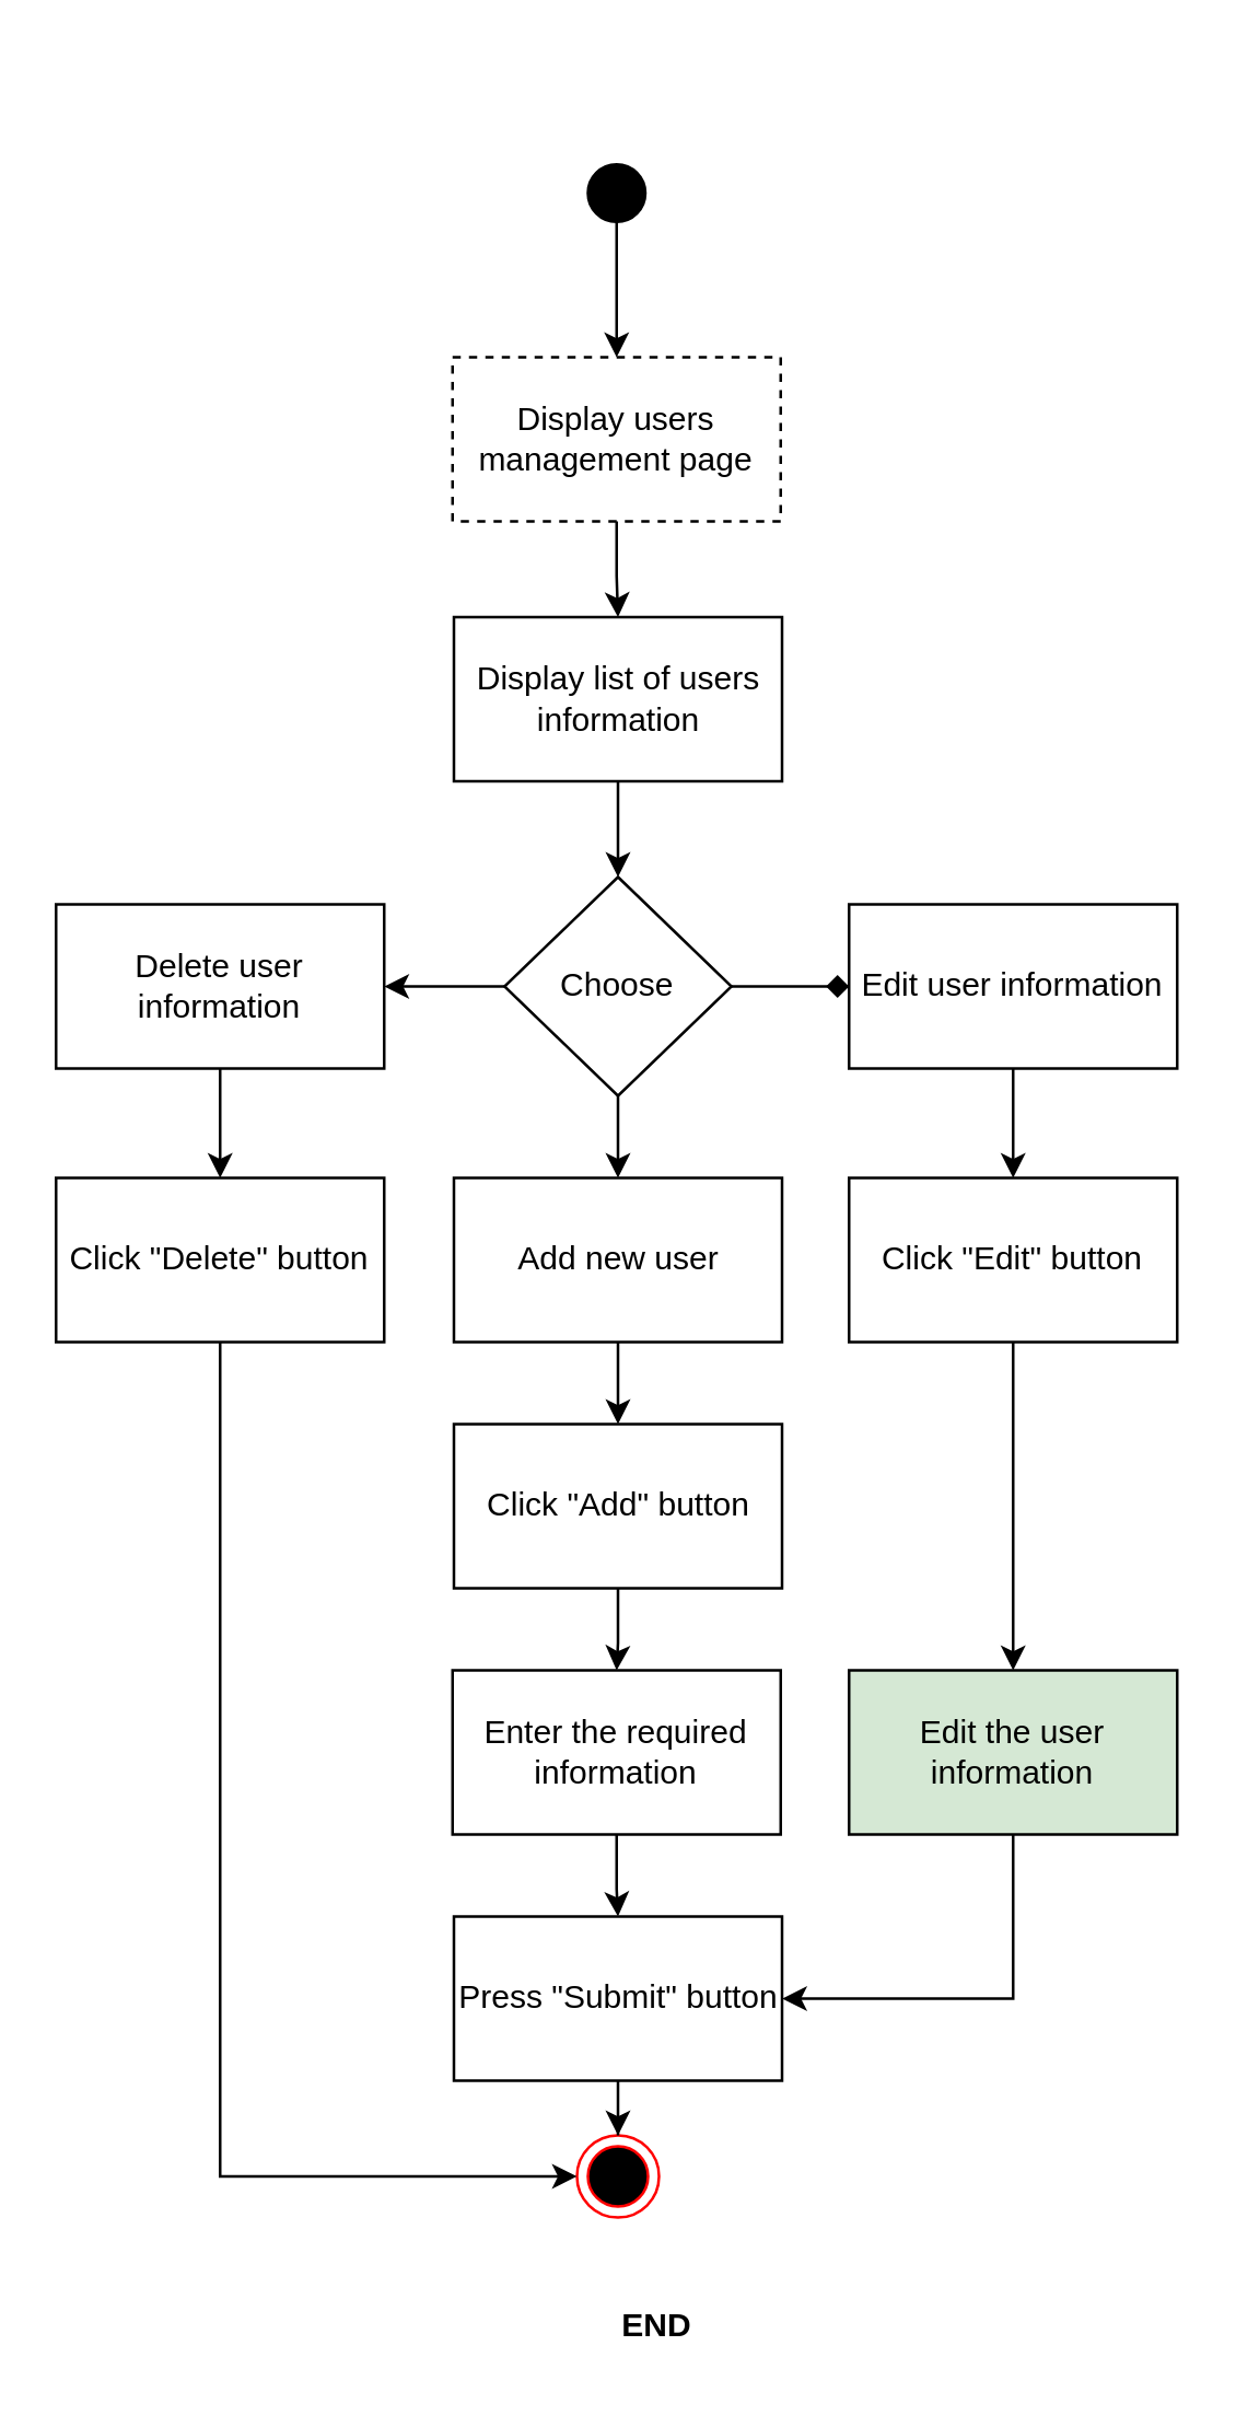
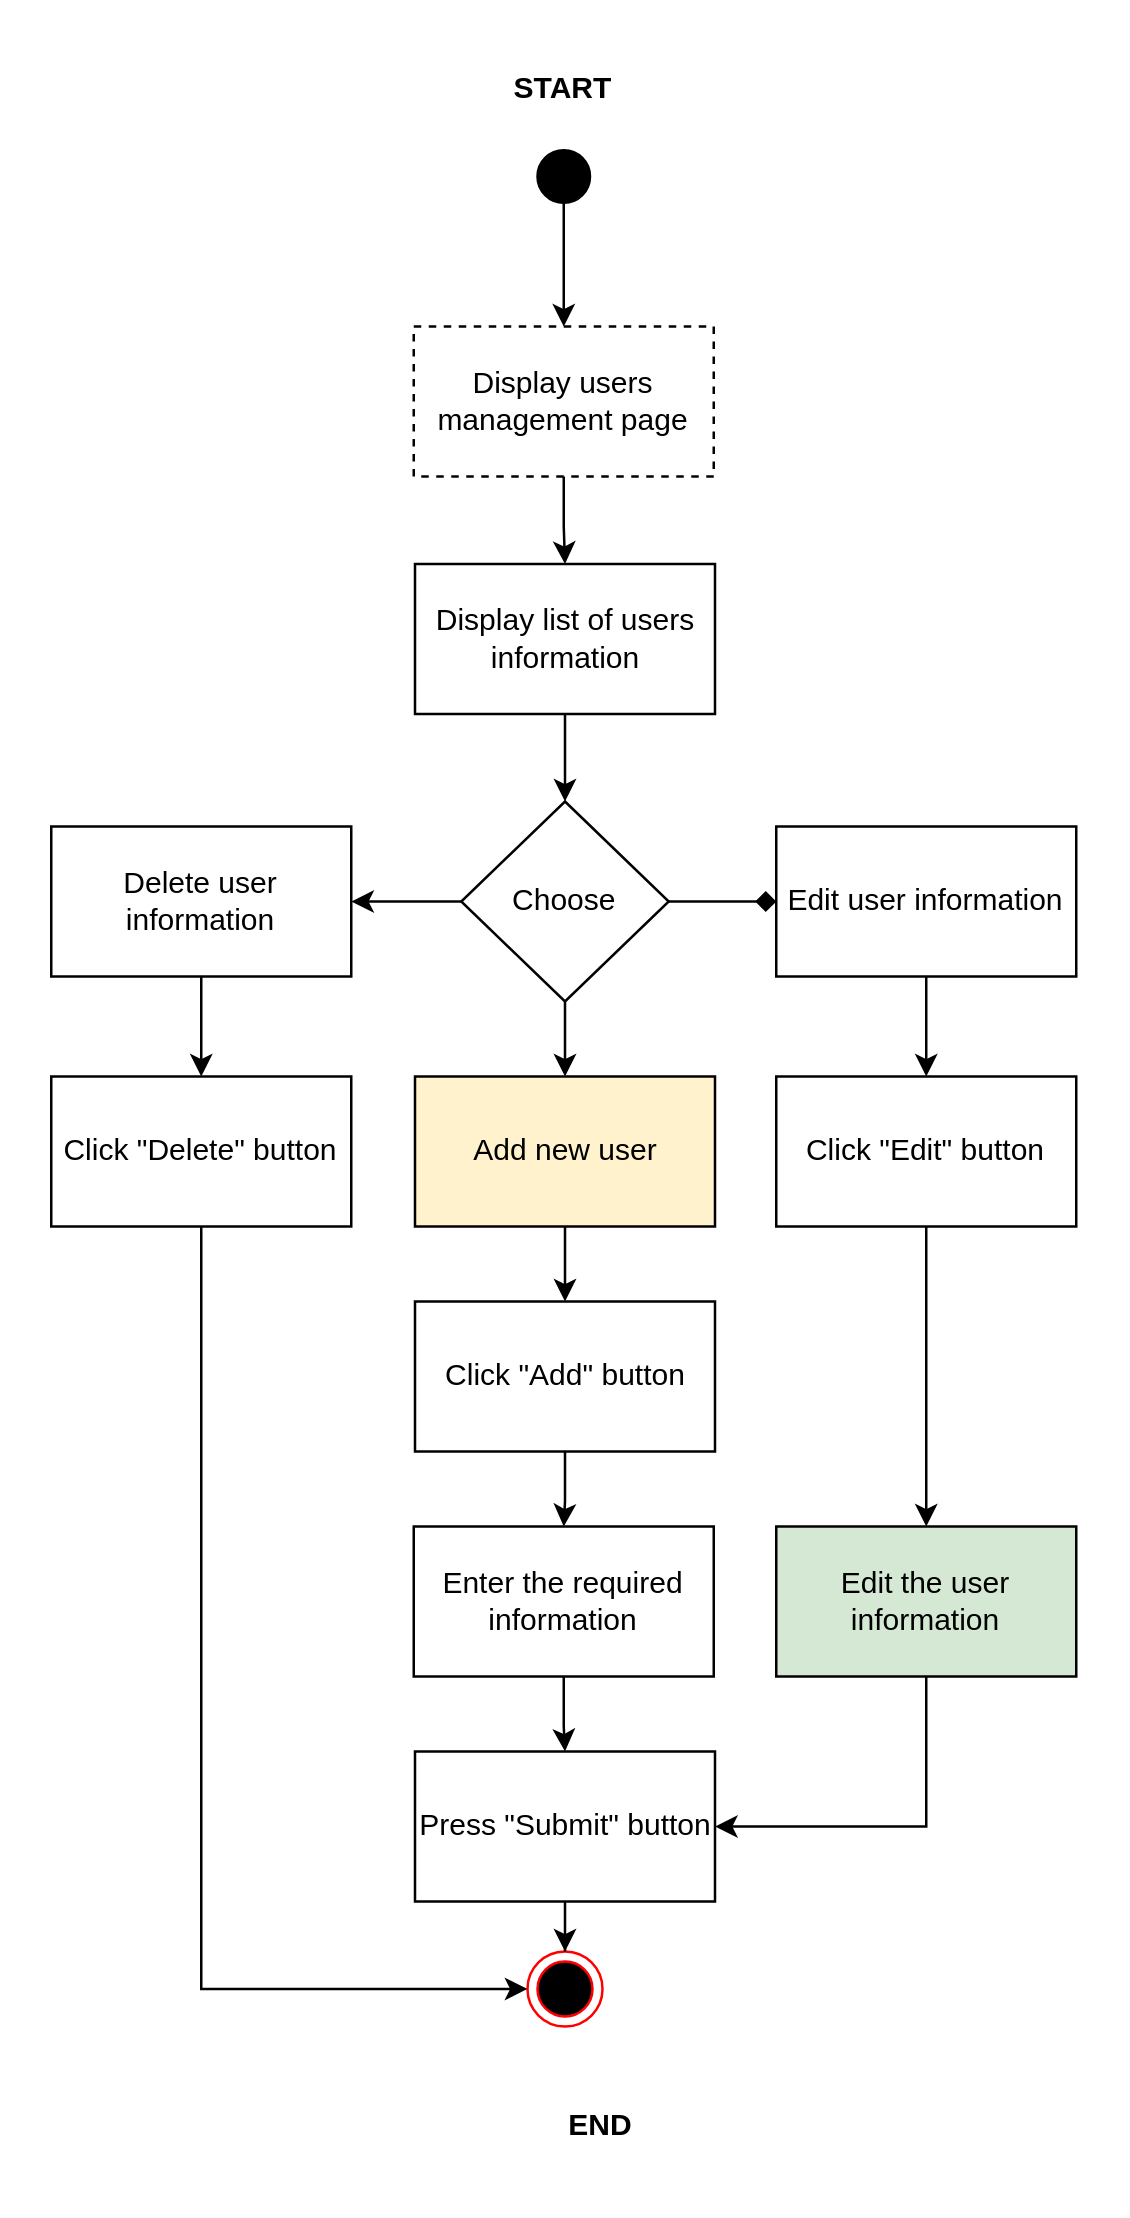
  <mxCell id="0" />
  <mxCell id="1" parent="0" />
  <mxCell id="2" value="" style="ellipse;html=1;shape=endState;fillColor=#000000;strokeColor=#ff0000;" vertex="1" parent="1"><mxGeometry x="210.5" y="780" width="30" height="30" as="geometry" /></mxCell>
  <mxCell id="3" value="" style="edgeStyle=orthogonalEdgeStyle;rounded=0;orthogonalLoop=1;jettySize=auto;html=1;" edge="1" parent="1" source="4" target="6"><mxGeometry relative="1" as="geometry" /></mxCell>
  <mxCell id="4" value="" style="strokeWidth=2;html=1;shape=mxgraph.flowchart.start_2;whiteSpace=wrap;fillColor=#000000;" vertex="1" parent="1"><mxGeometry x="215" y="60" width="20" height="20" as="geometry" /></mxCell>
  <mxCell id="5" value="" style="edgeStyle=orthogonalEdgeStyle;rounded=0;orthogonalLoop=1;jettySize=auto;html=1;" edge="1" parent="1" source="6" target="8"><mxGeometry relative="1" as="geometry" /></mxCell>
  <mxCell id="6" value="Display users management page" style="rounded=0;whiteSpace=wrap;html=1;fillColor=none;dashed=1;" vertex="1" parent="1"><mxGeometry x="165" y="130" width="120" height="60" as="geometry" /></mxCell>
  <mxCell id="7" value="" style="edgeStyle=orthogonalEdgeStyle;rounded=0;orthogonalLoop=1;jettySize=auto;html=1;" edge="1" parent="1" source="8" target="12"><mxGeometry relative="1" as="geometry" /></mxCell>
  <mxCell id="8" value="Display list of users information" style="rounded=0;whiteSpace=wrap;html=1;fillColor=none;" vertex="1" parent="1"><mxGeometry x="165.5" y="225" width="120" height="60" as="geometry" /></mxCell>
  <mxCell id="9" value="" style="edgeStyle=orthogonalEdgeStyle;rounded=0;orthogonalLoop=1;jettySize=auto;html=1;" edge="1" parent="1" source="12" target="14"><mxGeometry relative="1" as="geometry" /></mxCell>
  <mxCell id="10" value="" style="edgeStyle=orthogonalEdgeStyle;rounded=0;orthogonalLoop=1;jettySize=auto;html=1;endArrow=diamond;" edge="1" parent="1" source="12" target="16"><mxGeometry relative="1" as="geometry" /></mxCell>
  <mxCell id="11" value="" style="edgeStyle=orthogonalEdgeStyle;rounded=0;orthogonalLoop=1;jettySize=auto;html=1;" edge="1" parent="1" source="12" target="18"><mxGeometry relative="1" as="geometry" /></mxCell>
  <mxCell id="12" value="Choose" style="rhombus;whiteSpace=wrap;html=1;fillColor=none;" vertex="1" parent="1"><mxGeometry x="184" y="320" width="83" height="80" as="geometry" /></mxCell>
  <mxCell id="13" value="" style="edgeStyle=orthogonalEdgeStyle;rounded=0;orthogonalLoop=1;jettySize=auto;html=1;" edge="1" parent="1" source="14" target="19"><mxGeometry relative="1" as="geometry" /></mxCell>
  <mxCell id="14" value="Delete user information" style="rounded=0;whiteSpace=wrap;html=1;fillColor=#FFFFFF;" vertex="1" parent="1"><mxGeometry x="20" y="330" width="120" height="60" as="geometry" /></mxCell>
  <mxCell id="15" value="" style="edgeStyle=orthogonalEdgeStyle;rounded=0;orthogonalLoop=1;jettySize=auto;html=1;" edge="1" parent="1" source="16" target="21"><mxGeometry relative="1" as="geometry" /></mxCell>
  <mxCell id="16" value="Edit user information" style="rounded=0;whiteSpace=wrap;html=1;fillColor=#FFFFFF;" vertex="1" parent="1"><mxGeometry x="310" y="330" width="120" height="60" as="geometry" /></mxCell>
  <mxCell id="17" value="" style="edgeStyle=orthogonalEdgeStyle;rounded=0;orthogonalLoop=1;jettySize=auto;html=1;" edge="1" parent="1" source="18" target="23"><mxGeometry relative="1" as="geometry" /></mxCell>
- <mxCell id="18" value="Add new user" style="rounded=0;whiteSpace=wrap;html=1;fillColor=#FFFFFF;" vertex="1" parent="1"><mxGeometry x="165.5" y="430" width="120" height="60" as="geometry" /></mxCell>
+ <mxCell id="18" value="Add new user" style="rounded=0;whiteSpace=wrap;html=1;fillColor=#fff2cc;" vertex="1" parent="1"><mxGeometry x="165.5" y="430" width="120" height="60" as="geometry" /></mxCell>
  <mxCell id="19" value="Click &quot;Delete&quot; button" style="rounded=0;whiteSpace=wrap;html=1;fillColor=#FFFFFF;" vertex="1" parent="1"><mxGeometry x="20" y="430" width="120" height="60" as="geometry" /></mxCell>
  <mxCell id="20" style="edgeStyle=orthogonalEdgeStyle;rounded=0;orthogonalLoop=1;jettySize=auto;html=1;exitX=0.5;exitY=1;exitDx=0;exitDy=0;entryX=0.5;entryY=0;entryDx=0;entryDy=0;" edge="1" parent="1" source="21" target="26"><mxGeometry relative="1" as="geometry" /></mxCell>
  <mxCell id="21" value="Click &quot;Edit&quot; button" style="rounded=0;whiteSpace=wrap;html=1;fillColor=#FFFFFF;" vertex="1" parent="1"><mxGeometry x="310" y="430" width="120" height="60" as="geometry" /></mxCell>
  <mxCell id="22" value="" style="edgeStyle=orthogonalEdgeStyle;rounded=0;orthogonalLoop=1;jettySize=auto;html=1;" edge="1" parent="1" source="23" target="25"><mxGeometry relative="1" as="geometry" /></mxCell>
  <mxCell id="23" value="Click &quot;Add&quot; button" style="rounded=0;whiteSpace=wrap;html=1;fillColor=#FFFFFF;" vertex="1" parent="1"><mxGeometry x="165.5" y="520" width="120" height="60" as="geometry" /></mxCell>
  <mxCell id="24" value="" style="edgeStyle=orthogonalEdgeStyle;rounded=0;orthogonalLoop=1;jettySize=auto;html=1;" edge="1" parent="1" source="25" target="28"><mxGeometry relative="1" as="geometry" /></mxCell>
  <mxCell id="25" value="Enter the required information" style="rounded=0;whiteSpace=wrap;html=1;fillColor=#FFFFFF;" vertex="1" parent="1"><mxGeometry x="165" y="610" width="120" height="60" as="geometry" /></mxCell>
  <mxCell id="26" value="Edit the user information" style="rounded=0;whiteSpace=wrap;html=1;fillColor=#d5e8d4;" vertex="1" parent="1"><mxGeometry x="310" y="610" width="120" height="60" as="geometry" /></mxCell>
  <mxCell id="27" value="" style="edgeStyle=orthogonalEdgeStyle;rounded=0;orthogonalLoop=1;jettySize=auto;html=1;" edge="1" parent="1" source="28" target="2"><mxGeometry relative="1" as="geometry" /></mxCell>
  <mxCell id="28" value="Press &quot;Submit&quot; button" style="rounded=0;whiteSpace=wrap;html=1;fillColor=#FFFFFF;" vertex="1" parent="1"><mxGeometry x="165.5" y="700" width="120" height="60" as="geometry" /></mxCell>
  <mxCell id="29" value="" style="endArrow=classic;html=1;rounded=0;entryX=1;entryY=0.5;entryDx=0;entryDy=0;exitX=0.5;exitY=1;exitDx=0;exitDy=0;" edge="1" parent="1" source="26" target="28"><mxGeometry width="50" height="50" relative="1" as="geometry"><mxPoint x="200" y="560" as="sourcePoint" /><mxPoint x="250" y="510" as="targetPoint" /><Array as="points"><mxPoint x="370" y="730" /></Array></mxGeometry></mxCell>
  <mxCell id="30" value="" style="endArrow=classic;html=1;rounded=0;entryX=0;entryY=0.5;entryDx=0;entryDy=0;exitX=0.5;exitY=1;exitDx=0;exitDy=0;" edge="1" parent="1" source="19" target="2"><mxGeometry width="50" height="50" relative="1" as="geometry"><mxPoint x="200" y="560" as="sourcePoint" /><mxPoint x="250" y="510" as="targetPoint" /><Array as="points"><mxPoint x="80" y="795" /></Array></mxGeometry></mxCell>
+ <mxCell id="31" value="&lt;b&gt;START&lt;/b&gt;" style="text;html=1;strokeColor=none;fillColor=none;align=center;verticalAlign=middle;whiteSpace=wrap;rounded=0;" vertex="1" parent="1"><mxGeometry x="195" y="20" width="60" height="30" as="geometry" /></mxCell>
  <mxCell id="32" value="&lt;b&gt;END&lt;/b&gt;" style="text;html=1;strokeColor=none;fillColor=none;align=center;verticalAlign=middle;whiteSpace=wrap;rounded=0;" vertex="1" parent="1"><mxGeometry x="210" y="835" width="60" height="30" as="geometry" /></mxCell>
